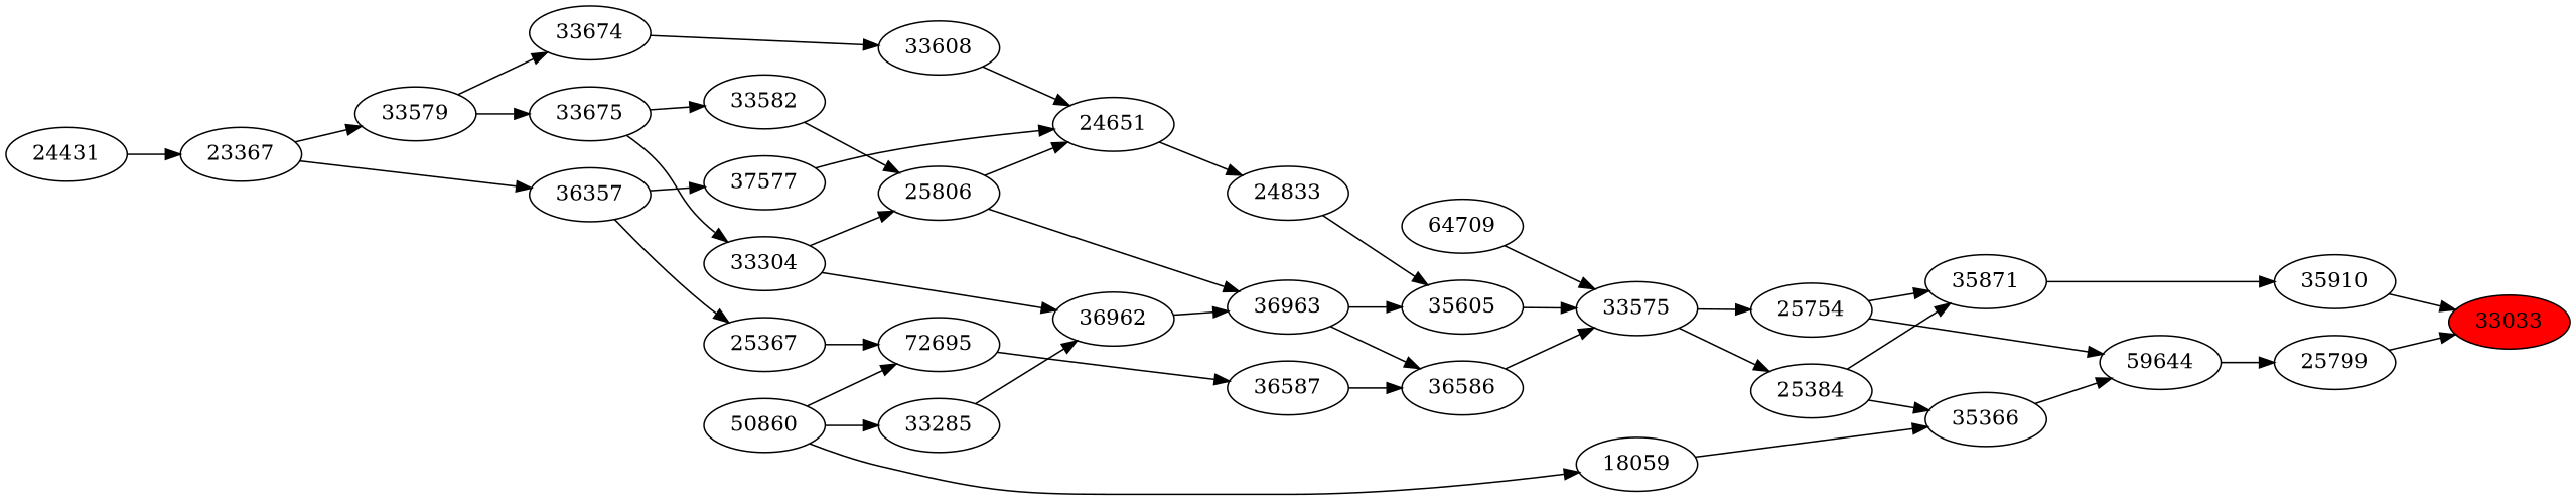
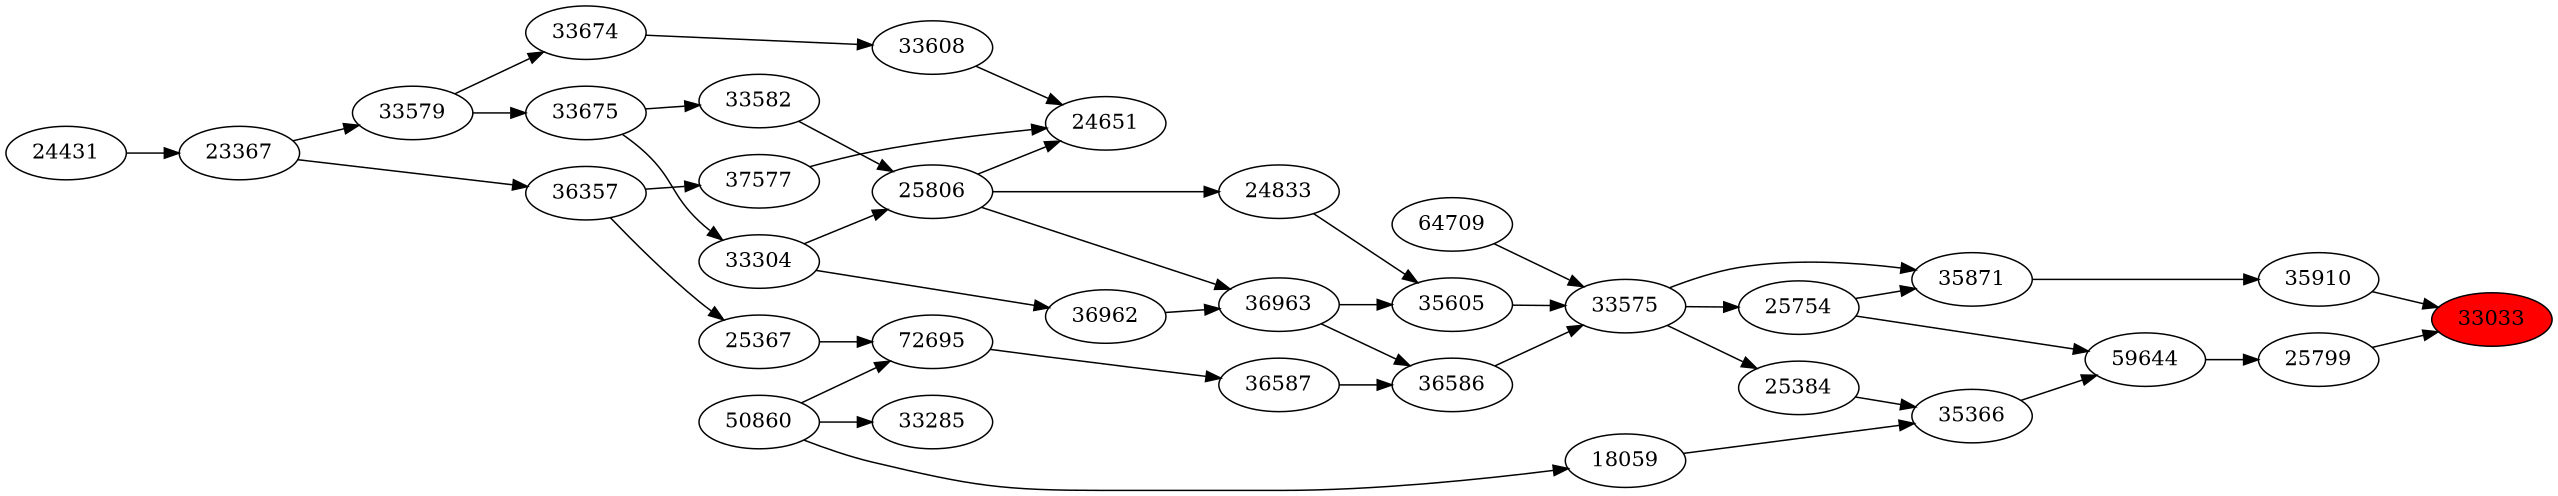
  strict digraph {
    rankdir=LR
    n1 [fillcolor=red label=33033 style=filled]
    n2 [label=35910]
    n3 [label=25799]
    n4 [label=35871]
    n5 [label=59644]
    n6 [label=25384]
    n7 [label=35366]
    n8 [label=25754]
    n9 [label=33575]
    n10 [label=18059]
    n11 [label=36586]
    n12 [label=35605]
    n13 [label=64709]
    n14 [label=50860]
    n15 [label=72695]
    n16 [label=33285]
    n17 [label=36587]
    n18 [label=36962]
    n19 [label=36963]
    n20 [label=24833]
    n21 [label=33582]
    n22 [label=25806]
    n23 [label=24651]
    n24 [label=33675]
    n25 [label=33304]
    n26 [label=25367]
    n27 [label=33608]
    n28 [label=37577]
    n29 [label=33579]
    n30 [label=33674]
    n31 [label=36357]
    n32 [label=23367]
    n33 [label=24431]
    n2 -> n1
    n3 -> n1
    n4 -> n2
    n5 -> n3
-   n6 -> n4
+   n9 -> n4
    n6 -> n7
    n7 -> n5
    n8 -> n4
    n8 -> n5
    n9 -> n6
    n9 -> n8
    n10 -> n7
    n11 -> n9
    n12 -> n9
    n13 -> n9
    n14 -> n10
    n14 -> n15
    n14 -> n16
    n15 -> n17
-   n16 -> n18
    n17 -> n11
    n18 -> n19
    n19 -> n11
    n19 -> n12
    n20 -> n12
    n21 -> n22
    n22 -> n19
    n22 -> n23
-   n23 -> n20
+   n22 -> n20
    n24 -> n21
    n24 -> n25
    n25 -> n18
    n25 -> n22
    n26 -> n15
    n27 -> n23
    n28 -> n23
    n29 -> n24
    n29 -> n30
    n30 -> n27
    n31 -> n26
    n31 -> n28
    n32 -> n29
    n32 -> n31
    n33 -> n32
  }
